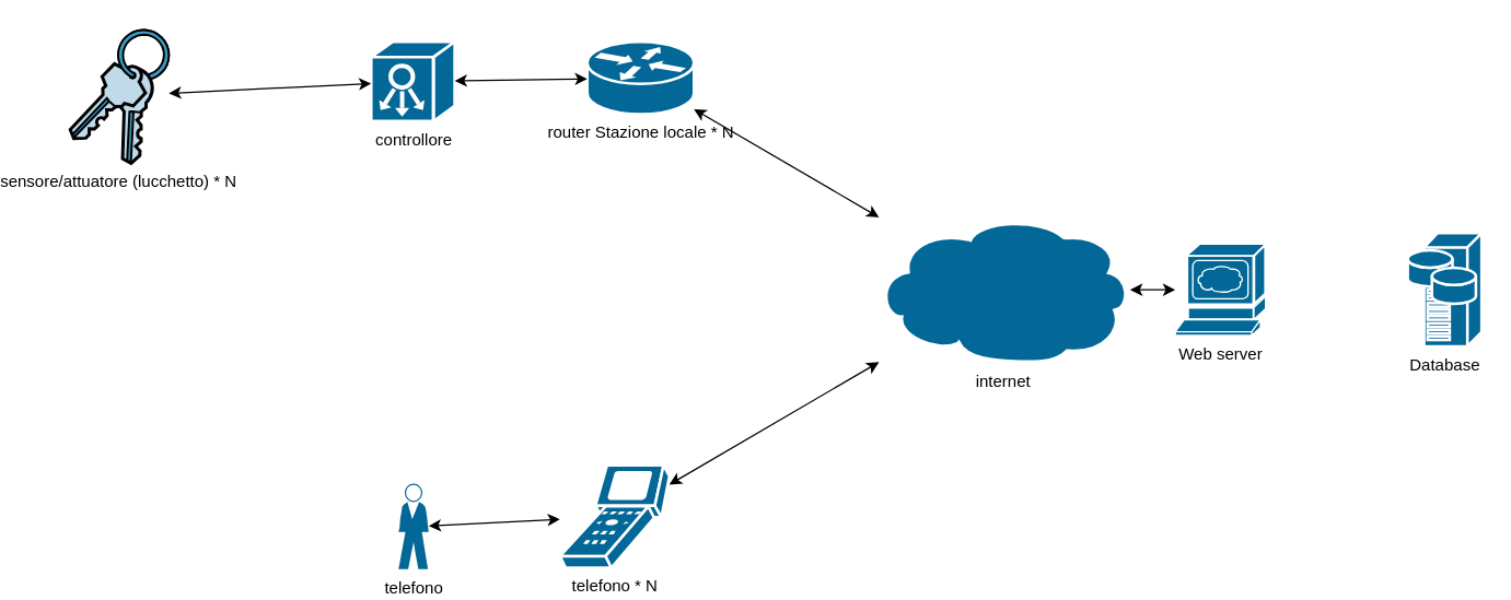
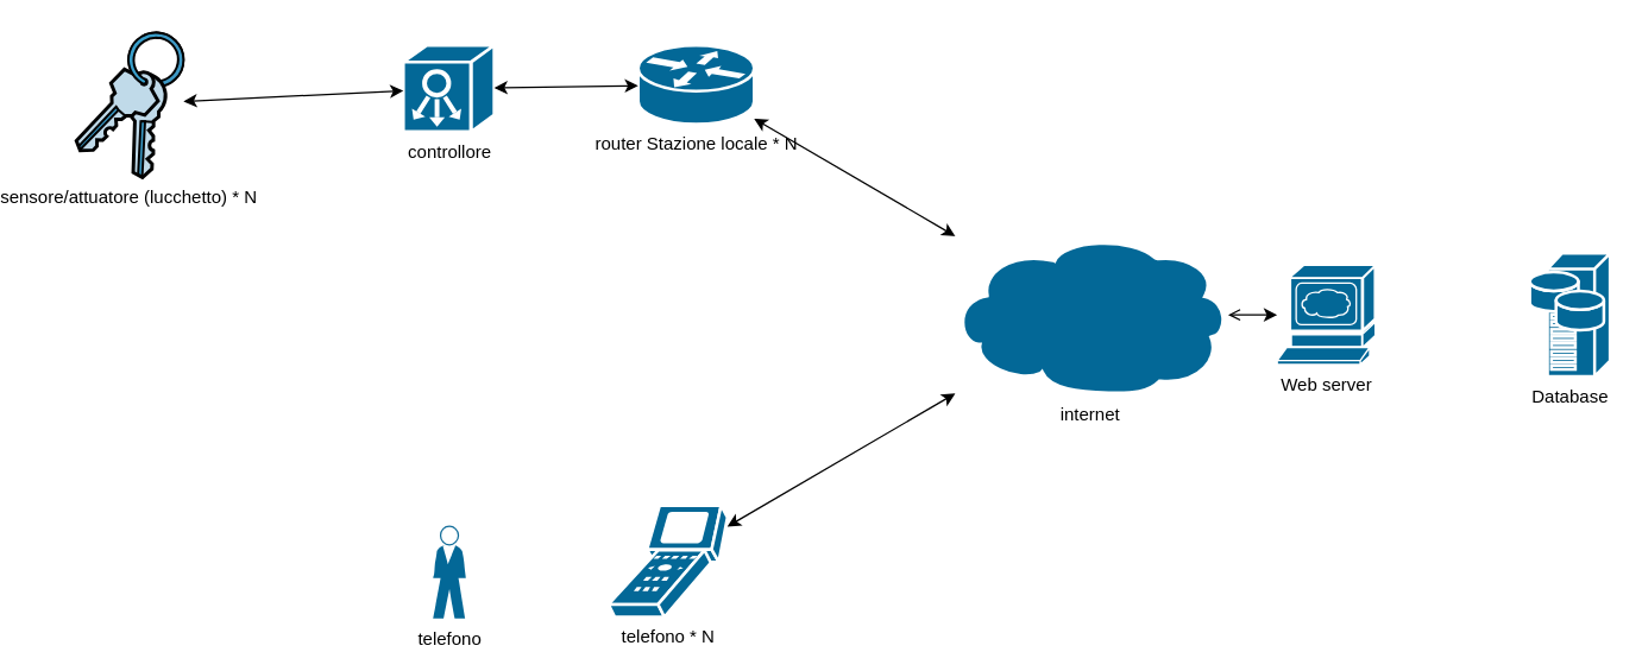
  <mxCell id="0" />
  <mxCell id="1" parent="0" />
  <mxCell id="2" value="Web server" style="shape=mxgraph.cisco.servers.www_server;html=1;pointerEvents=1;dashed=0;fillColor=#036897;strokeColor=#ffffff;strokeWidth=2;verticalLabelPosition=bottom;verticalAlign=top;align=center;outlineConnect=0;" vertex="1" parent="1"><mxGeometry x="830" y="178" width="66" height="67" as="geometry" /></mxCell>
  <mxCell id="3" value="Database" style="shape=mxgraph.cisco.servers.storage_server;html=1;pointerEvents=1;dashed=0;fillColor=#036897;strokeColor=#ffffff;strokeWidth=2;verticalLabelPosition=bottom;verticalAlign=top;align=center;outlineConnect=0;" vertex="1" parent="1"><mxGeometry x="1000" y="170" width="54" height="83" as="geometry" /></mxCell>
  <mxCell id="4" value="router Stazione locale * N" style="shape=mxgraph.cisco.routers.router;html=1;pointerEvents=1;dashed=0;fillColor=#036897;strokeColor=#ffffff;strokeWidth=2;verticalLabelPosition=bottom;verticalAlign=top;align=center;outlineConnect=0;" vertex="1" parent="1"><mxGeometry x="400" y="30" width="78" height="53" as="geometry" /></mxCell>
  <mxCell id="5" value="internet" style="shape=mxgraph.cisco.storage.cloud;html=1;pointerEvents=1;dashed=0;fillColor=#036897;strokeColor=#ffffff;strokeWidth=2;verticalLabelPosition=bottom;verticalAlign=top;align=center;outlineConnect=0;" vertex="1" parent="1"><mxGeometry x="611" y="158.5" width="186" height="106" as="geometry" /></mxCell>
  <mxCell id="6" value="telefono * N" style="shape=mxgraph.cisco.computers_and_peripherals.scanner;html=1;pointerEvents=1;dashed=0;fillColor=#036897;strokeColor=#ffffff;strokeWidth=2;verticalLabelPosition=bottom;verticalAlign=top;align=center;outlineConnect=0;" vertex="1" parent="1"><mxGeometry x="380" y="340" width="80" height="75" as="geometry" /></mxCell>
  <mxCell id="7" value="telefono" style="shape=mxgraph.cisco.people.standing_man;html=1;pointerEvents=1;dashed=0;fillColor=#036897;strokeColor=#ffffff;strokeWidth=2;verticalLabelPosition=bottom;verticalAlign=top;align=center;outlineConnect=0;" vertex="1" parent="1"><mxGeometry x="262" y="354" width="22" height="62" as="geometry" /></mxCell>
  <mxCell id="8" value="controllore" style="shape=mxgraph.cisco.controllers_and_modules.system_controller;html=1;pointerEvents=1;dashed=0;fillColor=#036897;strokeColor=#ffffff;strokeWidth=2;verticalLabelPosition=bottom;verticalAlign=top;align=center;outlineConnect=0;" vertex="1" parent="1"><mxGeometry x="242" y="30" width="61" height="58" as="geometry" /></mxCell>
  <mxCell id="9" value="sensore/attuatore (lucchetto) * N" style="shape=mxgraph.cisco.misc.keys;html=1;pointerEvents=1;dashed=0;fillColor=#036897;strokeColor=#ffffff;strokeWidth=2;verticalLabelPosition=bottom;verticalAlign=top;align=center;outlineConnect=0;" vertex="1" parent="1"><mxGeometry x="20" y="20" width="74" height="99" as="geometry" /></mxCell>
  <mxCell id="10" value="" style="endArrow=classic;startArrow=classic;html=1;" edge="1" parent="1" source="9" target="8"><mxGeometry width="50" height="50" relative="1" as="geometry"><mxPoint x="190" y="200" as="sourcePoint" /><mxPoint x="240" y="150" as="targetPoint" /></mxGeometry></mxCell>
  <mxCell id="11" value="" style="endArrow=classic;startArrow=classic;html=1;" edge="1" parent="1" source="6" target="5"><mxGeometry width="50" height="50" relative="1" as="geometry"><mxPoint x="210" y="215.107" as="sourcePoint" /><mxPoint x="358" y="207.896" as="targetPoint" /></mxGeometry></mxCell>
- <mxCell id="12" value="" style="endArrow=classic;startArrow=classic;html=1;" edge="1" parent="1" source="2" target="5"><mxGeometry width="50" height="50" relative="1" as="geometry"><mxPoint x="670" y="110" as="sourcePoint" /><mxPoint x="368" y="217.896" as="targetPoint" /></mxGeometry></mxCell>
+ <mxCell id="12" value="" style="endArrow=open;startArrow=classic;html=1;" edge="1" parent="1" source="2" target="5"><mxGeometry width="50" height="50" relative="1" as="geometry"><mxPoint x="670" y="110" as="sourcePoint" /><mxPoint x="368" y="217.896" as="targetPoint" /></mxGeometry></mxCell>
  <mxCell id="13" value="" style="endArrow=classic;startArrow=classic;html=1;" edge="1" parent="1" source="5" target="4"><mxGeometry width="50" height="50" relative="1" as="geometry"><mxPoint x="230" y="235.107" as="sourcePoint" /><mxPoint x="378" y="227.896" as="targetPoint" /></mxGeometry></mxCell>
  <mxCell id="14" value="" style="endArrow=classic;startArrow=classic;html=1;" edge="1" parent="1" source="8" target="4"><mxGeometry width="50" height="50" relative="1" as="geometry"><mxPoint x="240" y="245.107" as="sourcePoint" /><mxPoint x="388" y="237.896" as="targetPoint" /></mxGeometry></mxCell>
- <mxCell id="15" value="" style="endArrow=classic;startArrow=classic;html=1;" edge="1" parent="1" source="7" target="6"><mxGeometry width="50" height="50" relative="1" as="geometry"><mxPoint x="30" y="370" as="sourcePoint" /><mxPoint x="80" y="320" as="targetPoint" /></mxGeometry></mxCell>
